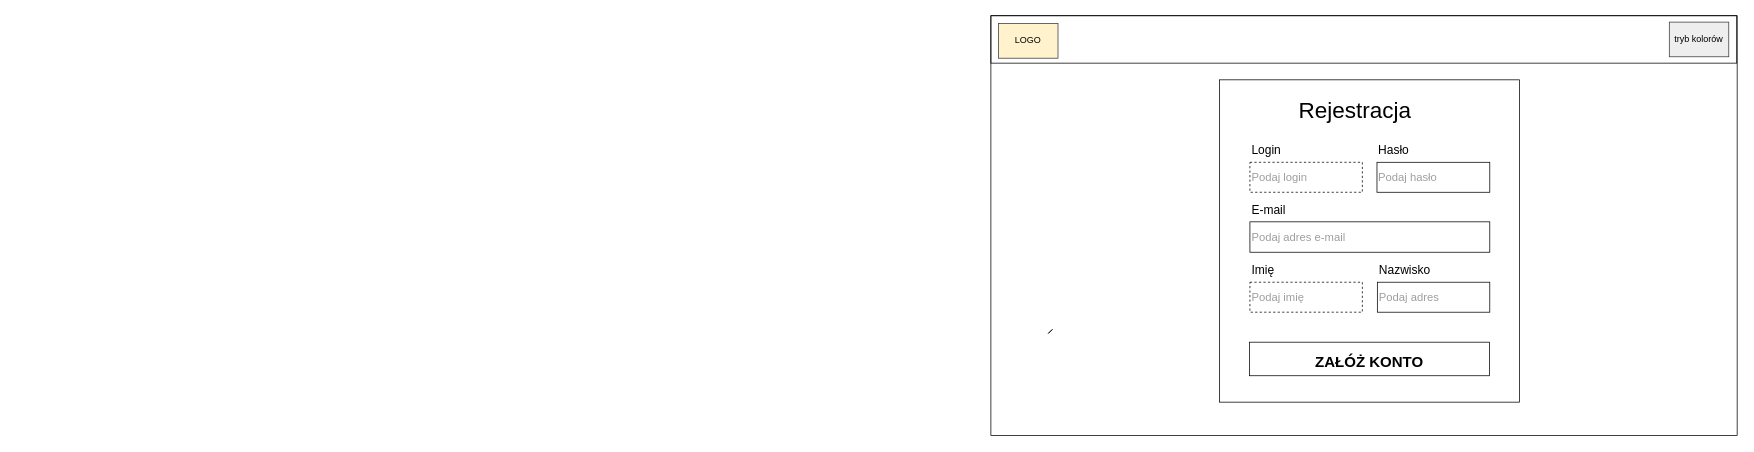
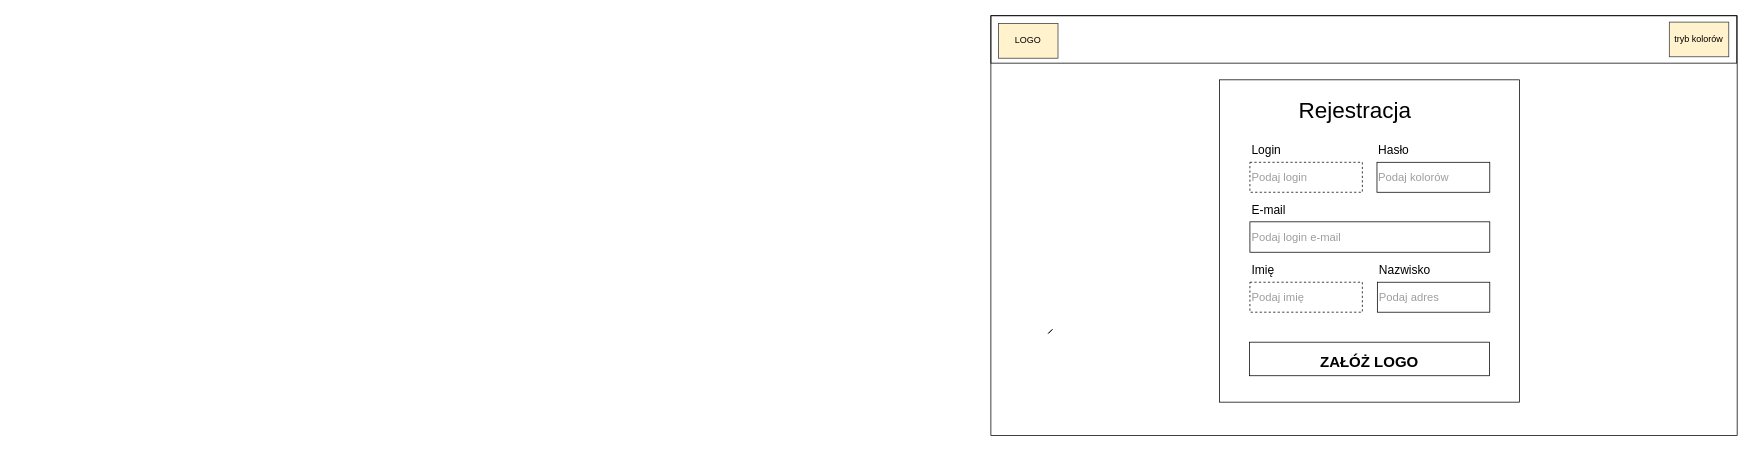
  <mxCell id="0" />
  <mxCell id="1" parent="0" />
  <mxCell id="2" value="" style="whiteSpace=wrap;html=1;fillColor=none;" vertex="1" parent="1"><mxGeometry x="1626" y="106" width="400" height="430" as="geometry" /></mxCell>
  <mxCell id="3" value="" style="group" vertex="1" connectable="0" parent="1"><mxGeometry x="1836.5" y="346" width="150" height="70" as="geometry" /></mxCell>
  <mxCell id="4" value="&lt;span style=&quot;font-size: 15px;&quot;&gt;Podaj adres&lt;br style=&quot;font-size: 15px;&quot;&gt;&lt;/span&gt;" style="rounded=0;whiteSpace=wrap;html=1;fontSize=15;fillColor=none;verticalAlign=middle;align=left;fontColor=#9E9E9E;" vertex="1" parent="3"><mxGeometry y="30" width="150" height="40" as="geometry" /></mxCell>
  <mxCell id="5" value="&lt;font style=&quot;font-size: 16px;&quot;&gt;Nazwisko&lt;/font&gt;" style="text;html=1;strokeColor=none;fillColor=none;align=left;verticalAlign=bottom;whiteSpace=wrap;rounded=0;fontSize=30;" vertex="1" parent="3"><mxGeometry width="96" height="30" as="geometry" /></mxCell>
  <mxCell id="6" value="&lt;font style=&quot;font-size: 30px;&quot;&gt;Rejestracja&lt;br&gt;&lt;/font&gt;" style="text;html=1;strokeColor=none;fillColor=none;align=center;verticalAlign=middle;whiteSpace=wrap;rounded=0;" vertex="1" parent="1"><mxGeometry x="1763.643" y="128.927" width="85.714" height="34.39" as="geometry" /></mxCell>
- <mxCell id="7" value="&lt;font style=&quot;font-size: 20px;&quot;&gt;&lt;b&gt;ZAŁÓŻ KONTO&lt;/b&gt;&lt;/font&gt;" style="rounded=0;whiteSpace=wrap;html=1;fontSize=30;fillColor=none;" vertex="1" parent="1"><mxGeometry x="1666" y="456" width="320" height="44.76" as="geometry" /></mxCell>
+ <mxCell id="7" value="&lt;font style=&quot;font-size: 20px;&quot;&gt;&lt;b&gt;ZAŁÓŻ LOGO&lt;/b&gt;&lt;/font&gt;" style="rounded=0;whiteSpace=wrap;html=1;fontSize=30;fillColor=none;" vertex="1" parent="1"><mxGeometry x="1666" y="456" width="320" height="44.76" as="geometry" /></mxCell>
  <mxCell id="8" value="" style="group" vertex="1" connectable="0" parent="1"><mxGeometry x="1666.5" y="265" width="320" height="71" as="geometry" /></mxCell>
- <mxCell id="9" value="&lt;span style=&quot;font-size: 15px;&quot;&gt;Podaj adres e-mail&lt;br style=&quot;font-size: 15px;&quot;&gt;&lt;/span&gt;" style="rounded=0;whiteSpace=wrap;html=1;fontSize=15;fillColor=none;verticalAlign=middle;align=left;fontColor=#9E9E9E;" vertex="1" parent="8"><mxGeometry y="30.429" width="320" height="40.571" as="geometry" /></mxCell>
+ <mxCell id="9" value="&lt;span style=&quot;font-size: 15px;&quot;&gt;Podaj login e-mail&lt;br style=&quot;font-size: 15px;&quot;&gt;&lt;/span&gt;" style="rounded=0;whiteSpace=wrap;html=1;fontSize=15;fillColor=none;verticalAlign=middle;align=left;fontColor=#9E9E9E;" vertex="1" parent="8"><mxGeometry y="30.429" width="320" height="40.571" as="geometry" /></mxCell>
  <mxCell id="10" value="&lt;font style=&quot;font-size: 16px;&quot;&gt;E-mail&lt;/font&gt;" style="text;html=1;strokeColor=none;fillColor=none;align=left;verticalAlign=bottom;whiteSpace=wrap;rounded=0;fontSize=30;" vertex="1" parent="8"><mxGeometry width="70" height="30.429" as="geometry" /></mxCell>
  <mxCell id="11" value="" style="group" vertex="1" connectable="0" parent="1"><mxGeometry x="1666.5" y="346" width="150" height="70" as="geometry" /></mxCell>
  <mxCell id="12" value="&lt;span style=&quot;font-size: 15px;&quot;&gt;Podaj imię&lt;br style=&quot;font-size: 15px;&quot;&gt;&lt;/span&gt;" style="rounded=0;whiteSpace=wrap;html=1;fontSize=15;fillColor=none;verticalAlign=middle;align=left;fontColor=#9E9E9E;dashed=1;" vertex="1" parent="11"><mxGeometry y="30" width="150" height="40" as="geometry" /></mxCell>
  <mxCell id="13" value="&lt;font style=&quot;font-size: 16px;&quot;&gt;Imię&lt;/font&gt;" style="text;html=1;strokeColor=none;fillColor=none;align=left;verticalAlign=bottom;whiteSpace=wrap;rounded=0;fontSize=30;" vertex="1" parent="11"><mxGeometry width="96" height="30" as="geometry" /></mxCell>
  <mxCell id="14" value="" style="rounded=0;whiteSpace=wrap;html=1;fillColor=none;imageAspect=1;editable=0;" vertex="1" parent="1"><mxGeometry x="20.38" y="346" height="76.8" as="geometry" /></mxCell>
  <mxCell id="15" value="" style="group" vertex="1" connectable="0" parent="1"><mxGeometry x="1666.5" y="186" width="150" height="70" as="geometry" /></mxCell>
  <mxCell id="16" value="&lt;font style=&quot;font-size: 16px;&quot;&gt;Login&lt;/font&gt;" style="text;html=1;strokeColor=none;fillColor=none;align=left;verticalAlign=bottom;whiteSpace=wrap;rounded=0;fontSize=30;" vertex="1" parent="15"><mxGeometry width="96" height="30" as="geometry" /></mxCell>
  <mxCell id="17" value="&lt;span style=&quot;font-size: 15px;&quot;&gt;Podaj login&lt;br style=&quot;font-size: 15px;&quot;&gt;&lt;/span&gt;" style="rounded=0;whiteSpace=wrap;html=1;fontSize=15;fillColor=none;verticalAlign=middle;align=left;fontColor=#9E9E9E;dashed=1;" vertex="1" parent="15"><mxGeometry y="30" width="150" height="40" as="geometry" /></mxCell>
  <mxCell id="18" value="" style="group" vertex="1" connectable="0" parent="1"><mxGeometry x="1836" y="186" width="150.5" height="70" as="geometry" /></mxCell>
- <mxCell id="19" value="&lt;span style=&quot;font-size: 15px;&quot;&gt;Podaj hasło&lt;br style=&quot;font-size: 15px;&quot;&gt;&lt;/span&gt;" style="rounded=0;whiteSpace=wrap;html=1;fontSize=15;fillColor=none;verticalAlign=middle;align=left;fontColor=#9E9E9E;" vertex="1" parent="18"><mxGeometry y="30" width="150.5" height="40" as="geometry" /></mxCell>
+ <mxCell id="19" value="&lt;span style=&quot;font-size: 15px;&quot;&gt;Podaj kolorów&lt;br style=&quot;font-size: 15px;&quot;&gt;&lt;/span&gt;" style="rounded=0;whiteSpace=wrap;html=1;fontSize=15;fillColor=none;verticalAlign=middle;align=left;fontColor=#9E9E9E;" vertex="1" parent="18"><mxGeometry y="30" width="150.5" height="40" as="geometry" /></mxCell>
  <mxCell id="20" value="&lt;font style=&quot;font-size: 16px;&quot;&gt;Hasło&lt;/font&gt;" style="text;html=1;strokeColor=none;fillColor=none;align=left;verticalAlign=bottom;whiteSpace=wrap;rounded=0;fontSize=30;" vertex="1" parent="18"><mxGeometry width="45.15" height="30" as="geometry" /></mxCell>
  <mxCell id="21" value="" style="rounded=0;whiteSpace=wrap;html=1;aspect=fixed;fillColor=none;container=0;" vertex="1" parent="1"><mxGeometry x="1320.94" y="20.5" width="995.572" height="560" as="geometry" /></mxCell>
  <mxCell id="22" value="" style="rounded=0;whiteSpace=wrap;html=1;fontFamily=Helvetica;fontSize=12;fontColor=default;fillColor=none;" vertex="1" parent="1"><mxGeometry x="1320.94" y="20.5" width="995" height="63.23" as="geometry" /></mxCell>
  <mxCell id="23" value="LOGO" style="rounded=0;whiteSpace=wrap;html=1;fillColor=#fff2cc;strokeColor=#36393d;" vertex="1" parent="1"><mxGeometry x="1331.14" y="30.905" width="79.331" height="46.246" as="geometry" /></mxCell>
- <mxCell id="24" value="tryb kolorów" style="rounded=0;whiteSpace=wrap;html=1;fillColor=#eeeeee;strokeColor=#36393d;" vertex="1" parent="1"><mxGeometry x="2225.999" y="28.991" width="79.331" height="46.246" as="geometry" /></mxCell>
+ <mxCell id="24" value="tryb kolorów" style="rounded=0;whiteSpace=wrap;html=1;fillColor=#fff2cc;strokeColor=#36393d;" vertex="1" parent="1"><mxGeometry x="2225.999" y="28.991" width="79.331" height="46.246" as="geometry" /></mxCell>
  <mxCell id="25" value="" style="rounded=0;whiteSpace=wrap;html=1;fillColor=none;imageAspect=1;editable=0;rotation=45;" vertex="1" parent="1"><mxGeometry x="1400.22" y="437.75" width="0.12" height="7.7" as="geometry" /></mxCell>
